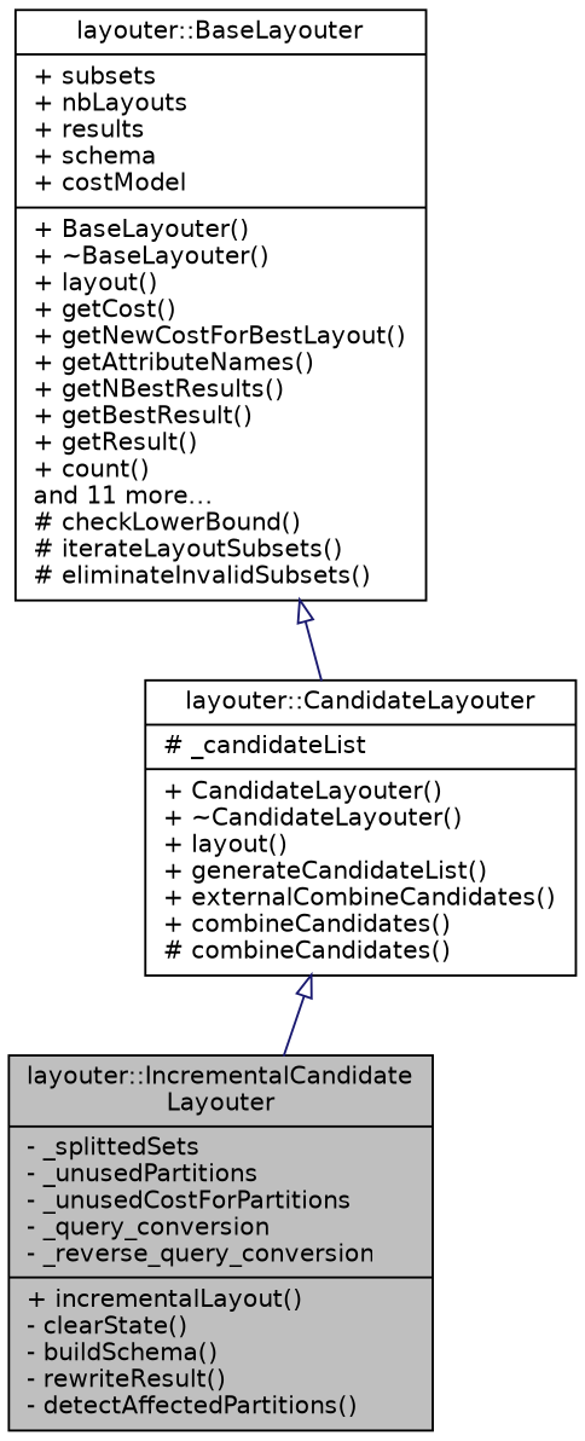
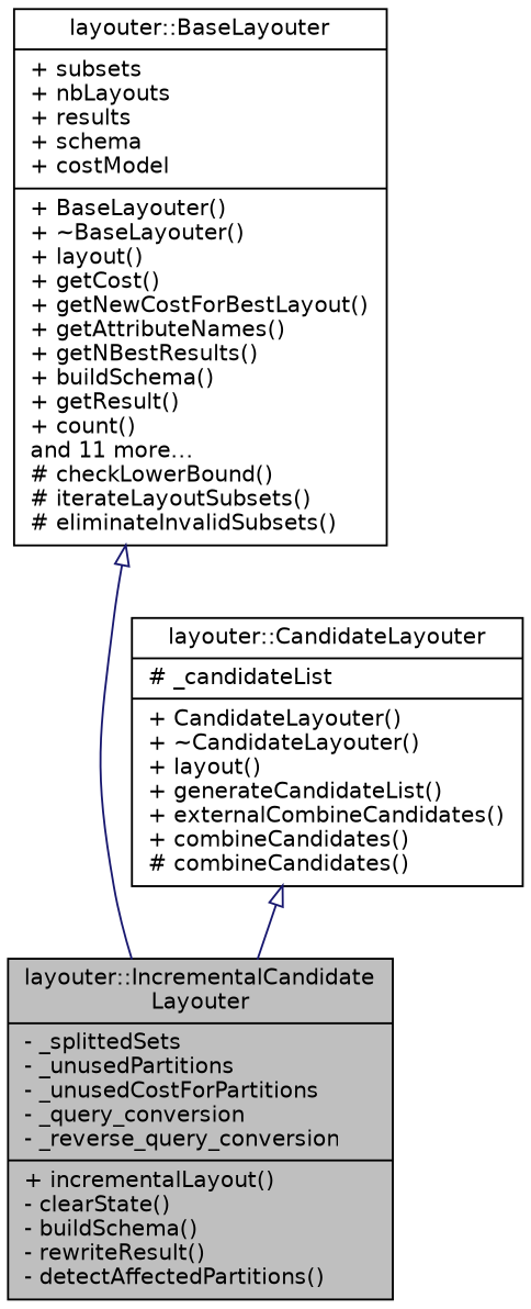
  digraph {
    node [color=black fillcolor=white fontname=Helvetica fontsize=11 shape=record style=filled]
    edge [arrowtail=onormal color=midnightblue dir=back fontname=Helvetica fontsize=11 labelfontname=Helvetica labelfontsize=11 style=solid]
    n1 [fillcolor=grey75 fontcolor=black height=0.2 label="{layouter::IncrementalCandidate\lLayouter\n|- _splittedSets\l- _unusedPartitions\l- _unusedCostForPartitions\l- _query_conversion\l- _reverse_query_conversion\l|+ incrementalLayout()\l- clearState()\l- buildSchema()\l- rewriteResult()\l- detectAffectedPartitions()\l}" width=0.4]
    n2 [height=0.2 label="{layouter::CandidateLayouter\n|# _candidateList\l|+ CandidateLayouter()\l+ ~CandidateLayouter()\l+ layout()\l+ generateCandidateList()\l+ externalCombineCandidates()\l+ combineCandidates()\l# combineCandidates()\l}" width=0.4]
-   n3 [height=0.2 label="{layouter::BaseLayouter\n|+ subsets\l+ nbLayouts\l+ results\l+ schema\l+ costModel\l|+ BaseLayouter()\l+ ~BaseLayouter()\l+ layout()\l+ getCost()\l+ getNewCostForBestLayout()\l+ getAttributeNames()\l+ getNBestResults()\l+ getBestResult()\l+ getResult()\l+ count()\land 11 more...\l# checkLowerBound()\l# iterateLayoutSubsets()\l# eliminateInvalidSubsets()\l}" width=0.4]
+   n3 [height=0.2 label="{layouter::BaseLayouter\n|+ subsets\l+ nbLayouts\l+ results\l+ schema\l+ costModel\l|+ BaseLayouter()\l+ ~BaseLayouter()\l+ layout()\l+ getCost()\l+ getNewCostForBestLayout()\l+ getAttributeNames()\l+ getNBestResults()\l+ buildSchema()\l+ getResult()\l+ count()\land 11 more...\l# checkLowerBound()\l# iterateLayoutSubsets()\l# eliminateInvalidSubsets()\l}" width=0.4]
    n2 -> n1
-   n3 -> n2
+   n3 -> n1
  }
